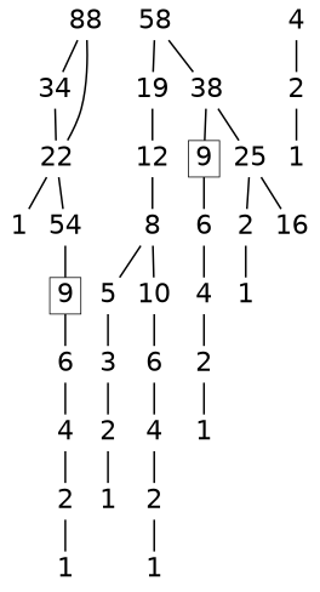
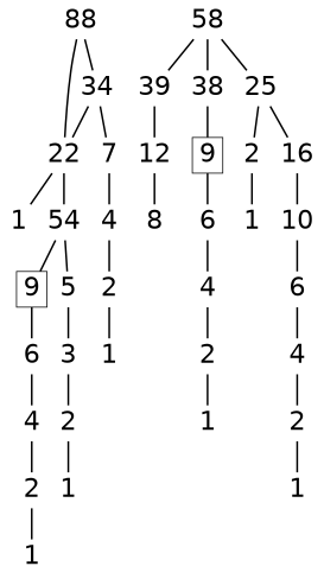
  digraph {
    nodesep=0.1
    node [fontname=Helvetica fontsize=30 shape=plaintext]
    edge [dir=none style=bold]
    n1 [height=0.25 label=88 width=0.25]
    n2 [height=0.25 label=34 width=0.25]
    n3 [height=0.25 label=22 width=0.25]
+   n4 [height=0.25 label=7 width=0.25]
    n5 [height=0.25 label=58 width=0.25]
-   n6 [height=0.25 label=19 width=0.25]
+   n6 [height=0.25 label=39 width=0.25]
    n7 [height=0.25 label=38 width=0.25]
    n8 [height=0.25 label=4 width=0.25]
    n9 [height=0.25 label=1 width=0.25]
    n10 [height=0.25 label=54 width=0.25]
    n11 [height=0.25 label=2 width=0.25]
    n12 [height=0.25 label=1 width=0.25]
    n13 [height=0.25 label=9 shape=box width=0.25]
    n14 [height=0.25 label=6 width=0.25]
    n15 [height=0.25 label=4 width=0.25]
    n16 [height=0.25 label=2 width=0.25]
    n17 [height=0.25 label=1 width=0.25]
    n18 [height=0.25 label=12 width=0.25]
    n19 [height=0.25 label=9 shape=box width=0.25]
    n20 [height=0.25 label=25 width=0.25]
    n21 [height=0.25 label=8 width=0.25]
    n22 [height=0.25 label=5 width=0.25]
    n23 [height=0.25 label=3 width=0.25]
    n24 [height=0.25 label=2 width=0.25]
    n25 [height=0.25 label=1 width=0.25]
    n26 [height=0.25 label=6 width=0.25]
    n27 [height=0.25 label=2 width=0.25]
    n28 [height=0.25 label=16 width=0.25]
    n29 [height=0.25 label=4 width=0.25]
    n30 [height=0.25 label=2 width=0.25]
    n31 [height=0.25 label=1 width=0.25]
    n32 [height=0.25 label=1 width=0.25]
    n33 [height=0.25 label=10 width=0.25]
    n34 [height=0.25 label=6 width=0.25]
    n35 [height=0.25 label=4 width=0.25]
    n36 [height=0.25 label=2 width=0.25]
    n37 [height=0.25 label=1 width=0.25]
    n1 -> n2
    n1 -> n3
    n2 -> n3
+   n2 -> n4
    n3 -> n9
    n3 -> n10
+   n4 -> n8
    n5 -> n6
    n5 -> n7
    n6 -> n18
    n7 -> n19
-   n7 -> n20
+   n5 -> n20
    n8 -> n11
    n10 -> n13
    n11 -> n12
    n13 -> n14
    n14 -> n15
    n15 -> n16
    n16 -> n17
    n18 -> n21
    n19 -> n26
    n20 -> n27
    n20 -> n28
-   n21 -> n22
+   n10 -> n22
    n22 -> n23
    n23 -> n24
    n24 -> n25
    n26 -> n29
    n27 -> n32
-   n21 -> n33
+   n28 -> n33
    n29 -> n30
    n30 -> n31
    n33 -> n34
    n34 -> n35
    n35 -> n36
    n36 -> n37
  }
